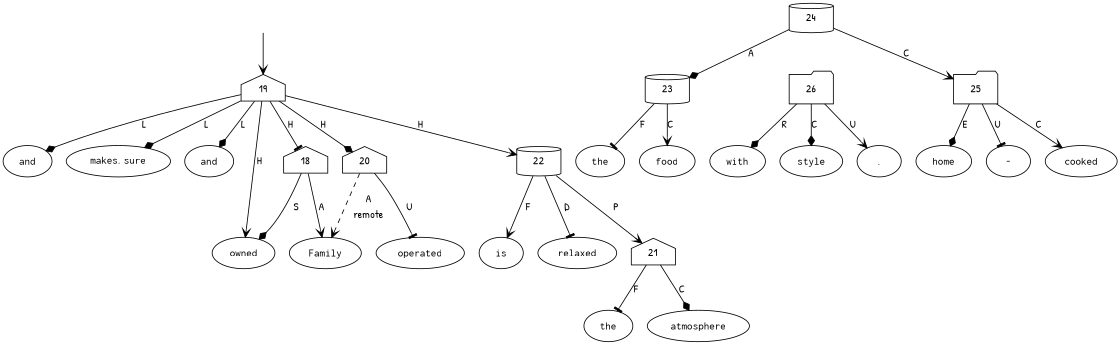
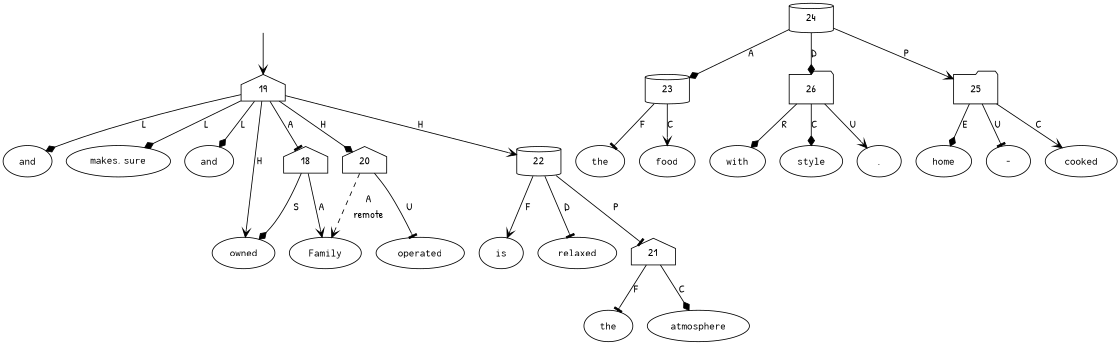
  digraph {
    fontname="Patrick Hand"
    node [fontname="Patrick Hand" shape=oval]
    edge [arrowhead=diamond fontname="Patrick Hand"]
    top [style=invis shape=""]
    19 [shape=house]
    n3 [label=<<table align="center" border="0" cellspacing="0"><tr><td colspan="2"><font face="Courier">and</font></td></tr></table>>]
    n4 [label=<<table align="center" border="0" cellspacing="0"><tr><td colspan="2"><font face="Courier">makes</font>,&nbsp;<font face="Courier">sure</font></td></tr></table>>]
    n5 [label=<<table align="center" border="0" cellspacing="0"><tr><td colspan="2"><font face="Courier">and</font></td></tr></table>>]
    18 [shape=house]
    20 [shape=house]
    22 [shape=cylinder]
    n9 [label=<<table align="center" border="0" cellspacing="0"><tr><td colspan="2"><font face="Courier">owned</font></td></tr></table>>]
    n10 [label=<<table align="center" border="0" cellspacing="0"><tr><td colspan="2"><font face="Courier">Family</font></td></tr></table>>]
    24 [shape=cylinder]
    23 [shape=cylinder]
    26 [shape=folder]
    25 [shape=folder]
    n15 [label=<<table align="center" border="0" cellspacing="0"><tr><td colspan="2"><font face="Courier">operated</font></td></tr></table>>]
    n16 [label=<<table align="center" border="0" cellspacing="0"><tr><td colspan="2"><font face="Courier">is</font></td></tr></table>>]
    n17 [label=<<table align="center" border="0" cellspacing="0"><tr><td colspan="2"><font face="Courier">relaxed</font></td></tr></table>>]
    21 [shape=house]
    n19 [label=<<table align="center" border="0" cellspacing="0"><tr><td colspan="2"><font face="Courier">the</font></td></tr></table>>]
    n20 [label=<<table align="center" border="0" cellspacing="0"><tr><td colspan="2"><font face="Courier">atmosphere</font></td></tr></table>>]
    n21 [label=<<table align="center" border="0" cellspacing="0"><tr><td colspan="2"><font face="Courier">the</font></td></tr></table>>]
    n22 [label=<<table align="center" border="0" cellspacing="0"><tr><td colspan="2"><font face="Courier">food</font></td></tr></table>>]
    n23 [label=<<table align="center" border="0" cellspacing="0"><tr><td colspan="2"><font face="Courier">home</font></td></tr></table>>]
    n24 [label=<<table align="center" border="0" cellspacing="0"><tr><td colspan="2"><font face="Courier">-</font></td></tr></table>>]
    n25 [label=<<table align="center" border="0" cellspacing="0"><tr><td colspan="2"><font face="Courier">cooked</font></td></tr></table>>]
    n26 [label=<<table align="center" border="0" cellspacing="0"><tr><td colspan="2"><font face="Courier">with</font></td></tr></table>>]
    n27 [label=<<table align="center" border="0" cellspacing="0"><tr><td colspan="2"><font face="Courier">style</font></td></tr></table>>]
    n28 [label=<<table align="center" border="0" cellspacing="0"><tr><td colspan="2"><font face="Courier">.</font></td></tr></table>>]
    top -> 19 [arrowhead=vee]
    19 -> n3 [label=L]
    19 -> n4 [label=L]
    19 -> n5 [label=L]
-   19 -> 18 [arrowhead=tee label=H]
+   19 -> 18 [arrowhead=tee label=A]
    19 -> 20 [label=H]
    19 -> 22 [arrowhead=vee label=H]
    19 -> n9 [arrowhead=vee label=H]
    18 -> n9 [label=S]
    18 -> n10 [arrowhead=vee label=A]
    20 -> n10 [arrowhead=vee label=<<table align="center" border="0" cellspacing="0"><tr><td colspan="1">A</td></tr><tr><td>remote</td></tr></table>> style=dashed]
    20 -> n15 [arrowhead=tee label=U]
    22 -> n16 [arrowhead=vee label=F]
    22 -> n17 [arrowhead=tee label=D]
-   22 -> 21 [arrowhead=vee label=P]
+   22 -> 21 [arrowhead=tee label=P]
    24 -> 23 [label=A]
-   24 -> 25 [arrowhead=vee label=C]
+   24 -> 26 [label=D]
+   24 -> 25 [arrowhead=vee label=P]
    23 -> n21 [arrowhead=tee label=F]
    23 -> n22 [arrowhead=vee label=C]
    26 -> n26 [label=R]
    26 -> n27 [label=C]
    26 -> n28 [arrowhead=vee label=U]
    25 -> n23 [label=E]
    25 -> n24 [arrowhead=tee label=U]
    25 -> n25 [arrowhead=vee label=C]
    21 -> n19 [arrowhead=tee label=F]
    21 -> n20 [label=C]
  }
